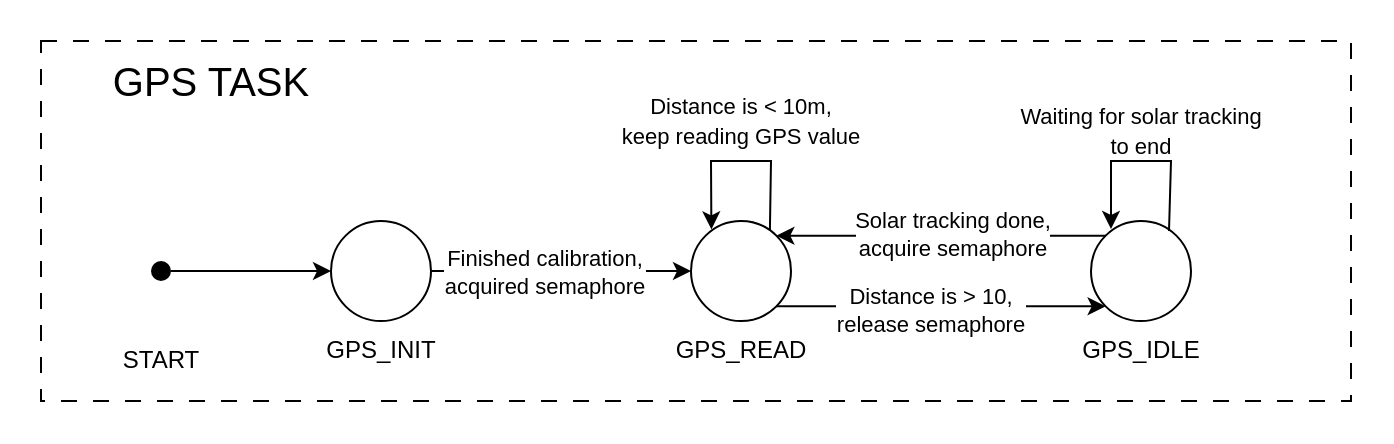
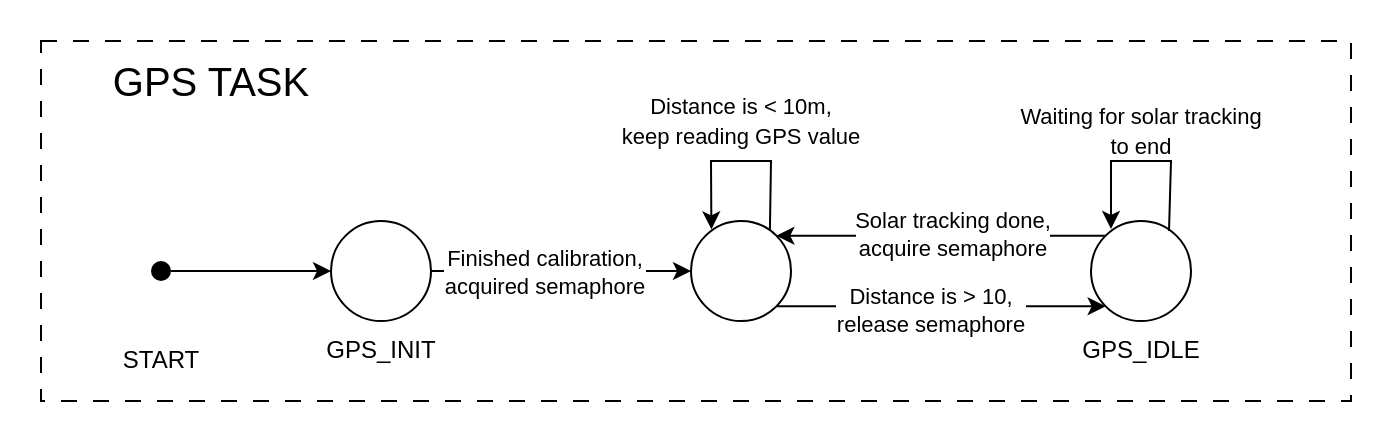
  <mxCell id="0" />
  <mxCell id="1" parent="0" />
  <mxCell id="2" value="" style="rounded=0;whiteSpace=wrap;html=1;fillColor=none;dashed=1;dashPattern=8 8;" vertex="1" parent="1"><mxGeometry x="20" y="20" width="655" height="180" as="geometry" /></mxCell>
  <mxCell id="3" value="" style="shape=ellipse;fillColor=#000000;strokeColor=none;html=1;sketch=0;" vertex="1" parent="1"><mxGeometry x="75" y="130" width="10" height="10" as="geometry" /></mxCell>
  <mxCell id="4" value="" style="ellipse;whiteSpace=wrap;html=1;aspect=fixed;" vertex="1" parent="1"><mxGeometry x="165" y="110" width="50" height="50" as="geometry" /></mxCell>
  <mxCell id="5" value="" style="endArrow=classic;html=1;rounded=0;exitX=1;exitY=0.5;exitDx=0;exitDy=0;entryX=0;entryY=0.5;entryDx=0;entryDy=0;" edge="1" parent="1" source="3" target="4"><mxGeometry width="50" height="50" relative="1" as="geometry"><mxPoint x="315" y="240" as="sourcePoint" /><mxPoint x="365" y="190" as="targetPoint" /></mxGeometry></mxCell>
  <mxCell id="6" value="GPS_INIT" style="text;html=1;align=center;verticalAlign=middle;resizable=0;points=[];autosize=1;strokeColor=none;fillColor=none;" vertex="1" parent="1"><mxGeometry x="150" y="160" width="80" height="30" as="geometry" /></mxCell>
  <mxCell id="7" value="START" style="text;html=1;align=center;verticalAlign=middle;resizable=0;points=[];autosize=1;strokeColor=none;fillColor=none;" vertex="1" parent="1"><mxGeometry x="50" y="165" width="60" height="30" as="geometry" /></mxCell>
  <mxCell id="8" value="" style="ellipse;whiteSpace=wrap;html=1;aspect=fixed;" vertex="1" parent="1"><mxGeometry x="345" y="110" width="50" height="50" as="geometry" /></mxCell>
  <mxCell id="9" value="" style="endArrow=classic;html=1;rounded=0;exitX=1;exitY=0.5;exitDx=0;exitDy=0;entryX=0;entryY=0.5;entryDx=0;entryDy=0;" edge="1" parent="1" source="4" target="8"><mxGeometry width="50" height="50" relative="1" as="geometry"><mxPoint x="315" y="240" as="sourcePoint" /><mxPoint x="365" y="190" as="targetPoint" /></mxGeometry></mxCell>
  <mxCell id="10" value="Finished calibration,&lt;div&gt;acquired semaphore&lt;/div&gt;" style="edgeLabel;html=1;align=center;verticalAlign=middle;resizable=0;points=[];" vertex="1" connectable="0" parent="9"><mxGeometry x="-0.271" y="1" relative="1" as="geometry"><mxPoint x="9" y="1" as="offset" /></mxGeometry></mxCell>
- <mxCell id="11" value="GPS_READ" style="text;html=1;align=center;verticalAlign=middle;resizable=0;points=[];autosize=1;strokeColor=none;fillColor=none;" vertex="1" parent="1"><mxGeometry x="325" y="160" width="90" height="30" as="geometry" /></mxCell>
  <mxCell id="12" value="" style="ellipse;whiteSpace=wrap;html=1;aspect=fixed;" vertex="1" parent="1"><mxGeometry x="545" y="110" width="50" height="50" as="geometry" /></mxCell>
  <mxCell id="13" value="" style="endArrow=classic;html=1;rounded=0;entryX=0;entryY=1;entryDx=0;entryDy=0;exitX=1;exitY=1;exitDx=0;exitDy=0;" edge="1" parent="1" source="8" target="12"><mxGeometry width="50" height="50" relative="1" as="geometry"><mxPoint x="315" y="240" as="sourcePoint" /><mxPoint x="365" y="190" as="targetPoint" /></mxGeometry></mxCell>
  <mxCell id="14" value="Distance is &amp;gt; 10,&lt;div&gt;release semaphore&lt;/div&gt;" style="edgeLabel;html=1;align=center;verticalAlign=middle;resizable=0;points=[];" vertex="1" connectable="0" parent="13"><mxGeometry x="-0.206" y="-1" relative="1" as="geometry"><mxPoint x="12" y="1" as="offset" /></mxGeometry></mxCell>
  <mxCell id="15" value="" style="endArrow=classic;html=1;rounded=0;exitX=0;exitY=0;exitDx=0;exitDy=0;entryX=1;entryY=0;entryDx=0;entryDy=0;" edge="1" parent="1" source="12" target="8"><mxGeometry width="50" height="50" relative="1" as="geometry"><mxPoint x="315" y="240" as="sourcePoint" /><mxPoint x="365" y="190" as="targetPoint" /></mxGeometry></mxCell>
  <mxCell id="16" value="Solar tracking done,&lt;div&gt;acquire semaphore&lt;/div&gt;" style="edgeLabel;html=1;align=center;verticalAlign=middle;resizable=0;points=[];" vertex="1" connectable="0" parent="15"><mxGeometry x="0.226" y="-1" relative="1" as="geometry"><mxPoint x="24" as="offset" /></mxGeometry></mxCell>
  <mxCell id="17" value="GPS_IDLE" style="text;html=1;align=center;verticalAlign=middle;resizable=0;points=[];autosize=1;strokeColor=none;fillColor=none;" vertex="1" parent="1"><mxGeometry x="530" y="160" width="80" height="30" as="geometry" /></mxCell>
  <mxCell id="18" value="" style="endArrow=classic;html=1;rounded=0;exitX=0.789;exitY=0.098;exitDx=0;exitDy=0;exitPerimeter=0;entryX=0.204;entryY=0.084;entryDx=0;entryDy=0;entryPerimeter=0;" edge="1" parent="1" source="8" target="8"><mxGeometry width="50" height="50" relative="1" as="geometry"><mxPoint x="315" y="240" as="sourcePoint" /><mxPoint x="305" y="50" as="targetPoint" /><Array as="points"><mxPoint x="385" y="80" /><mxPoint x="355" y="80" /></Array></mxGeometry></mxCell>
  <mxCell id="19" value="&lt;span style=&quot;font-size: 11px;&quot;&gt;Distance is &amp;lt; 10m,&lt;/span&gt;&lt;div&gt;&lt;span style=&quot;font-size: 11px;&quot;&gt;keep reading GPS value&lt;/span&gt;&lt;/div&gt;" style="text;html=1;align=center;verticalAlign=middle;resizable=0;points=[];autosize=1;strokeColor=none;fillColor=none;" vertex="1" parent="1"><mxGeometry x="300" y="40" width="140" height="40" as="geometry" /></mxCell>
  <mxCell id="20" value="" style="endArrow=classic;html=1;rounded=0;exitX=0.789;exitY=0.098;exitDx=0;exitDy=0;exitPerimeter=0;entryX=0.204;entryY=0.084;entryDx=0;entryDy=0;entryPerimeter=0;" edge="1" parent="1"><mxGeometry width="50" height="50" relative="1" as="geometry"><mxPoint x="584" y="115" as="sourcePoint" /><mxPoint x="555" y="114" as="targetPoint" /><Array as="points"><mxPoint x="585" y="80" /><mxPoint x="555" y="80" /></Array></mxGeometry></mxCell>
  <mxCell id="21" value="&lt;span style=&quot;font-size: 11px;&quot;&gt;Waiting for solar tracking&lt;/span&gt;&lt;div&gt;&lt;span style=&quot;font-size: 11px;&quot;&gt;to end&lt;/span&gt;&lt;/div&gt;" style="text;html=1;align=center;verticalAlign=middle;resizable=0;points=[];autosize=1;strokeColor=none;fillColor=none;" vertex="1" parent="1"><mxGeometry x="500" y="45" width="140" height="40" as="geometry" /></mxCell>
  <mxCell id="22" value="&lt;font style=&quot;font-size: 20px;&quot;&gt;GPS TASK&lt;/font&gt;" style="text;html=1;align=center;verticalAlign=middle;resizable=0;points=[];autosize=1;strokeColor=none;fillColor=none;" vertex="1" parent="1"><mxGeometry x="45" y="20" width="120" height="40" as="geometry" /></mxCell>
